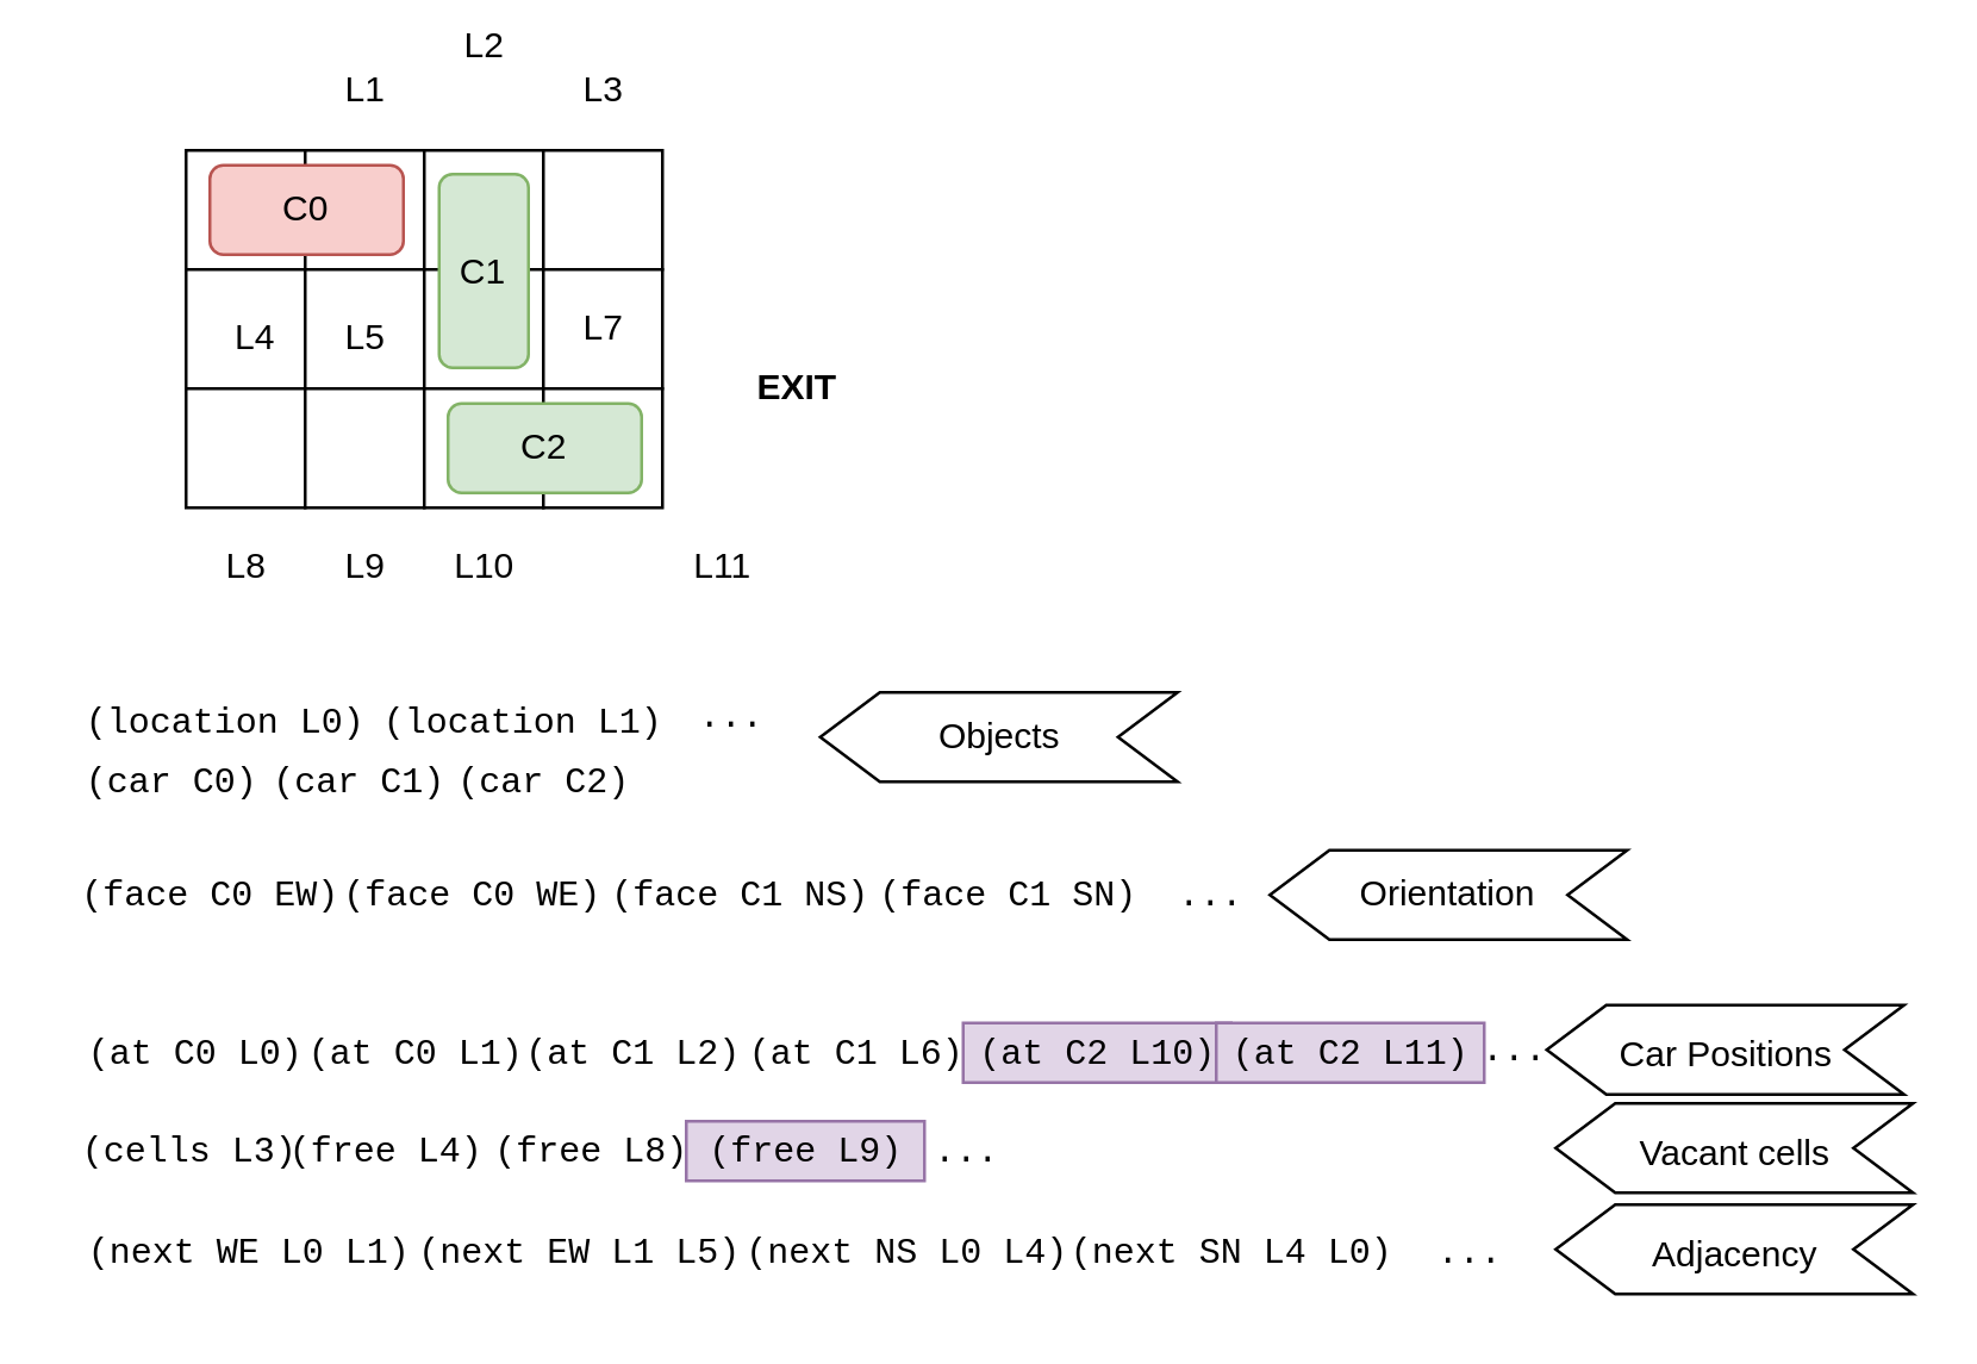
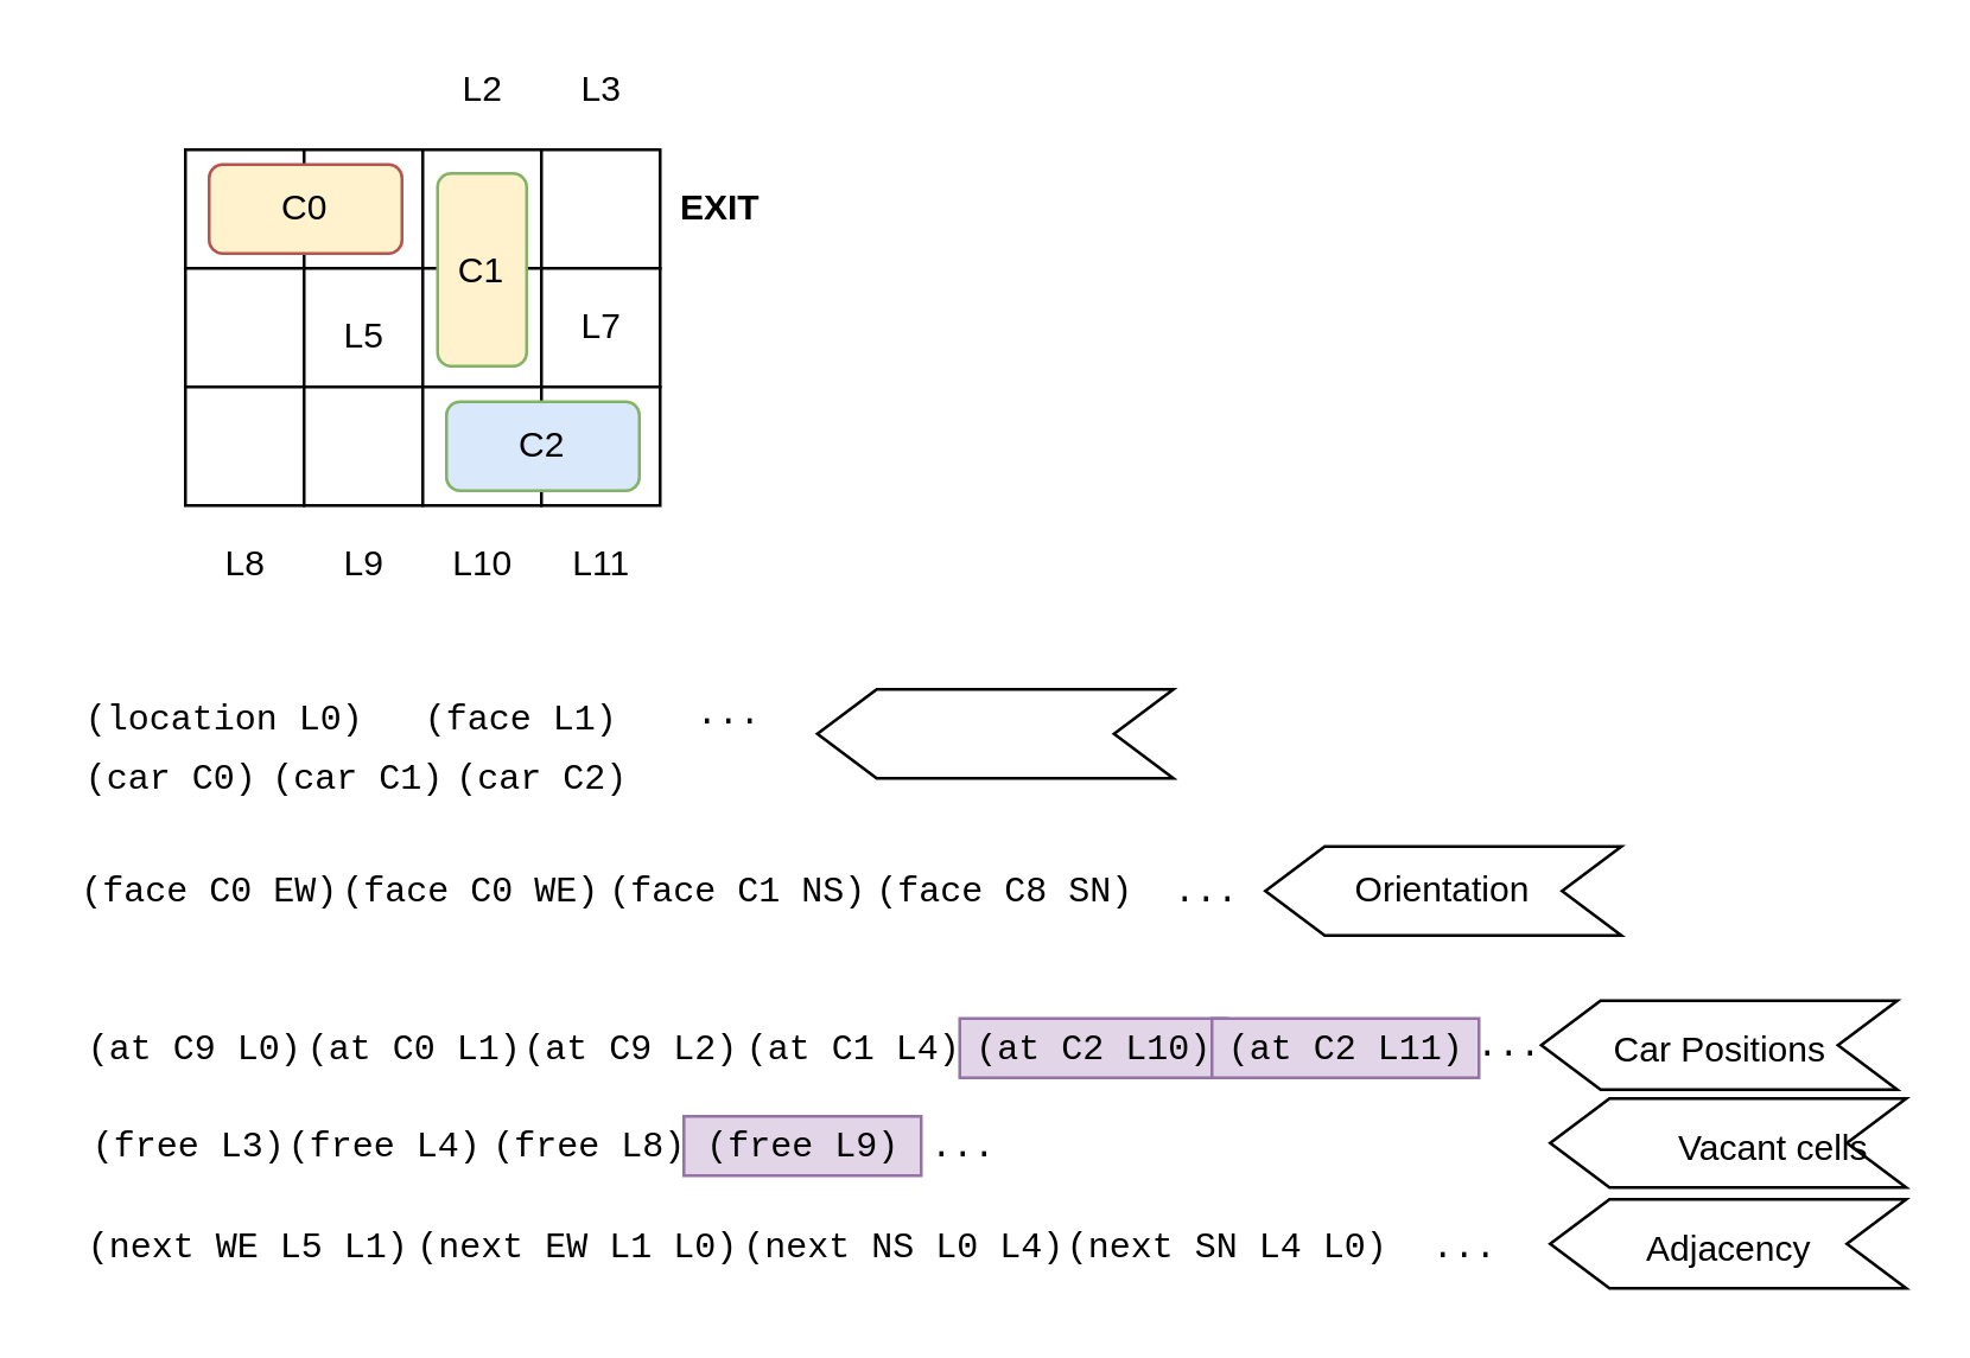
  <mxCell id="0" />
  <mxCell id="1" parent="0" />
  <mxCell id="2" value="" style="whiteSpace=wrap;html=1;aspect=fixed;" vertex="1" parent="1"><mxGeometry x="62" y="50" width="40" height="40" as="geometry" /></mxCell>
  <mxCell id="3" value="" style="whiteSpace=wrap;html=1;aspect=fixed;" vertex="1" parent="1"><mxGeometry x="102" y="50" width="40" height="40" as="geometry" /></mxCell>
  <mxCell id="4" value="" style="whiteSpace=wrap;html=1;aspect=fixed;" vertex="1" parent="1"><mxGeometry x="142" y="50" width="40" height="40" as="geometry" /></mxCell>
  <mxCell id="5" value="" style="whiteSpace=wrap;html=1;aspect=fixed;" vertex="1" parent="1"><mxGeometry x="182" y="50" width="40" height="40" as="geometry" /></mxCell>
  <mxCell id="6" value="" style="whiteSpace=wrap;html=1;aspect=fixed;" vertex="1" parent="1"><mxGeometry x="62" y="90" width="40" height="40" as="geometry" /></mxCell>
  <mxCell id="7" value="" style="whiteSpace=wrap;html=1;aspect=fixed;" vertex="1" parent="1"><mxGeometry x="102" y="90" width="40" height="40" as="geometry" /></mxCell>
  <mxCell id="8" value="" style="whiteSpace=wrap;html=1;aspect=fixed;" vertex="1" parent="1"><mxGeometry x="142" y="90" width="40" height="40" as="geometry" /></mxCell>
  <mxCell id="9" value="" style="whiteSpace=wrap;html=1;aspect=fixed;" vertex="1" parent="1"><mxGeometry x="182" y="90" width="40" height="40" as="geometry" /></mxCell>
  <mxCell id="10" value="" style="whiteSpace=wrap;html=1;aspect=fixed;" vertex="1" parent="1"><mxGeometry x="62" y="130" width="40" height="40" as="geometry" /></mxCell>
  <mxCell id="11" value="" style="whiteSpace=wrap;html=1;aspect=fixed;" vertex="1" parent="1"><mxGeometry x="102" y="130" width="40" height="40" as="geometry" /></mxCell>
  <mxCell id="12" value="" style="whiteSpace=wrap;html=1;aspect=fixed;" vertex="1" parent="1"><mxGeometry x="142" y="130" width="40" height="40" as="geometry" /></mxCell>
  <mxCell id="13" value="" style="whiteSpace=wrap;html=1;aspect=fixed;" vertex="1" parent="1"><mxGeometry x="182" y="130" width="40" height="40" as="geometry" /></mxCell>
- <mxCell id="14" value="C0" style="rounded=1;whiteSpace=wrap;html=1;fillColor=#f8cecc;strokeColor=#b85450;" vertex="1" parent="1"><mxGeometry x="70" y="55" width="65" height="30" as="geometry" /></mxCell>
- <mxCell id="15" value="C1" style="rounded=1;whiteSpace=wrap;html=1;fillColor=#d5e8d4;strokeColor=#82b366;" vertex="1" parent="1"><mxGeometry x="147" y="58" width="30" height="65" as="geometry" /></mxCell>
- <mxCell id="16" value="EXIT" style="text;html=1;align=center;verticalAlign=middle;resizable=0;points=[];autosize=1;fontStyle=1" vertex="1" parent="1"><mxGeometry x="247" y="120" width="40" height="20" as="geometry" /></mxCell>
- <mxCell id="17" value="C2" style="rounded=1;whiteSpace=wrap;html=1;fillColor=#d5e8d4;strokeColor=#82b366;" vertex="1" parent="1"><mxGeometry x="150" y="135" width="65" height="30" as="geometry" /></mxCell>
- <mxCell id="18" value="L1" style="text;html=1;align=center;verticalAlign=middle;resizable=0;points=[];autosize=1;" vertex="1" parent="1"><mxGeometry x="107" y="20" width="30" height="20" as="geometry" /></mxCell>
- <mxCell id="19" value="L2" style="text;html=1;align=center;verticalAlign=middle;resizable=0;points=[];autosize=1;" vertex="1" parent="1"><mxGeometry x="147" y="5" width="30" height="20" as="geometry" /></mxCell>
+ <mxCell id="14" value="C0" style="rounded=1;whiteSpace=wrap;html=1;fillColor=#fff2cc;strokeColor=#b85450;" vertex="1" parent="1"><mxGeometry x="70" y="55" width="65" height="30" as="geometry" /></mxCell>
+ <mxCell id="15" value="C1" style="rounded=1;whiteSpace=wrap;html=1;fillColor=#fff2cc;strokeColor=#82b366;" vertex="1" parent="1"><mxGeometry x="147" y="58" width="30" height="65" as="geometry" /></mxCell>
+ <mxCell id="16" value="EXIT" style="text;html=1;align=center;verticalAlign=middle;resizable=0;points=[];autosize=1;fontStyle=1" vertex="1" parent="1"><mxGeometry x="222" y="60" width="40" height="20" as="geometry" /></mxCell>
+ <mxCell id="17" value="C2" style="rounded=1;whiteSpace=wrap;html=1;fillColor=#dae8fc;strokeColor=#82b366;" vertex="1" parent="1"><mxGeometry x="150" y="135" width="65" height="30" as="geometry" /></mxCell>
+ <mxCell id="19" value="L2" style="text;html=1;align=center;verticalAlign=middle;resizable=0;points=[];autosize=1;" vertex="1" parent="1"><mxGeometry x="147" y="20" width="30" height="20" as="geometry" /></mxCell>
  <mxCell id="20" value="L3" style="text;html=1;align=center;verticalAlign=middle;resizable=0;points=[];autosize=1;" vertex="1" parent="1"><mxGeometry x="187" y="20" width="30" height="20" as="geometry" /></mxCell>
- <mxCell id="21" value="L4" style="text;html=1;align=center;verticalAlign=middle;resizable=0;points=[];autosize=1;" vertex="1" parent="1"><mxGeometry x="70" y="103" width="30" height="20" as="geometry" /></mxCell>
  <mxCell id="22" value="L7" style="text;html=1;align=center;verticalAlign=middle;resizable=0;points=[];autosize=1;" vertex="1" parent="1"><mxGeometry x="187" y="100" width="30" height="20" as="geometry" /></mxCell>
  <mxCell id="23" value="L8" style="text;html=1;align=center;verticalAlign=middle;resizable=0;points=[];autosize=1;" vertex="1" parent="1"><mxGeometry x="67" y="180" width="30" height="20" as="geometry" /></mxCell>
  <mxCell id="24" value="L9" style="text;html=1;align=center;verticalAlign=middle;resizable=0;points=[];autosize=1;" vertex="1" parent="1"><mxGeometry x="107" y="180" width="30" height="20" as="geometry" /></mxCell>
  <mxCell id="25" value="L10" style="text;html=1;align=center;verticalAlign=middle;resizable=0;points=[];autosize=1;" vertex="1" parent="1"><mxGeometry x="142" y="180" width="40" height="20" as="geometry" /></mxCell>
- <mxCell id="26" value="L11" style="text;html=1;align=center;verticalAlign=middle;resizable=0;points=[];autosize=1;" vertex="1" parent="1"><mxGeometry x="222" y="180" width="40" height="20" as="geometry" /></mxCell>
+ <mxCell id="26" value="L11" style="text;html=1;align=center;verticalAlign=middle;resizable=0;points=[];autosize=1;" vertex="1" parent="1"><mxGeometry x="182" y="180" width="40" height="20" as="geometry" /></mxCell>
  <mxCell id="27" value="L5" style="text;html=1;align=center;verticalAlign=middle;resizable=0;points=[];autosize=1;" vertex="1" parent="1"><mxGeometry x="107" y="103" width="30" height="20" as="geometry" /></mxCell>
  <mxCell id="28" value="&lt;font face=&quot;Courier New&quot;&gt;(location L0)&lt;br&gt;&lt;/font&gt;" style="text;html=1;align=center;verticalAlign=middle;resizable=0;points=[];autosize=1;" vertex="1" parent="1"><mxGeometry x="20" y="232" width="110" height="20" as="geometry" /></mxCell>
- <mxCell id="29" value="&lt;font face=&quot;Courier New&quot;&gt;(location L1)&lt;br&gt;&lt;/font&gt;" style="text;html=1;align=center;verticalAlign=middle;resizable=0;points=[];autosize=1;" vertex="1" parent="1"><mxGeometry x="120" y="232" width="110" height="20" as="geometry" /></mxCell>
+ <mxCell id="29" value="&lt;font face=&quot;Courier New&quot;&gt;(face L1)&lt;br&gt;&lt;/font&gt;" style="text;html=1;align=center;verticalAlign=middle;resizable=0;points=[];autosize=1;" vertex="1" parent="1"><mxGeometry x="120" y="232" width="110" height="20" as="geometry" /></mxCell>
  <mxCell id="30" value="&lt;font face=&quot;Courier New&quot;&gt;...&lt;br&gt;&lt;/font&gt;" style="text;html=1;align=center;verticalAlign=middle;resizable=0;points=[];autosize=1;" vertex="1" parent="1"><mxGeometry x="225" y="230" width="40" height="20" as="geometry" /></mxCell>
  <mxCell id="31" value="&lt;font face=&quot;Courier New&quot;&gt;(car C0)&lt;br&gt;&lt;/font&gt;" style="text;html=1;align=center;verticalAlign=middle;resizable=0;points=[];autosize=1;" vertex="1" parent="1"><mxGeometry x="22" y="252" width="70" height="20" as="geometry" /></mxCell>
  <mxCell id="32" value="&lt;font face=&quot;Courier New&quot;&gt;(car C1)&lt;br&gt;&lt;/font&gt;" style="text;html=1;align=center;verticalAlign=middle;resizable=0;points=[];autosize=1;" vertex="1" parent="1"><mxGeometry x="85" y="252" width="70" height="20" as="geometry" /></mxCell>
  <mxCell id="33" value="&lt;font face=&quot;Courier New&quot;&gt;(car C2)&lt;br&gt;&lt;/font&gt;" style="text;html=1;align=center;verticalAlign=middle;resizable=0;points=[];autosize=1;" vertex="1" parent="1"><mxGeometry x="147" y="252" width="70" height="20" as="geometry" /></mxCell>
- <mxCell id="34" value="&lt;font face=&quot;Courier New&quot;&gt;(at C0 L0)&lt;br&gt;&lt;/font&gt;" style="text;html=1;align=center;verticalAlign=middle;resizable=0;points=[];autosize=1;" vertex="1" parent="1"><mxGeometry x="20" y="343" width="90" height="20" as="geometry" /></mxCell>
+ <mxCell id="34" value="&lt;font face=&quot;Courier New&quot;&gt;(at C9 L0)&lt;br&gt;&lt;/font&gt;" style="text;html=1;align=center;verticalAlign=middle;resizable=0;points=[];autosize=1;" vertex="1" parent="1"><mxGeometry x="20" y="343" width="90" height="20" as="geometry" /></mxCell>
  <mxCell id="35" value="&lt;font face=&quot;Courier New&quot;&gt;(at C0 L1)&lt;br&gt;&lt;/font&gt;" style="text;html=1;align=center;verticalAlign=middle;resizable=0;points=[];autosize=1;" vertex="1" parent="1"><mxGeometry x="94" y="343" width="90" height="20" as="geometry" /></mxCell>
- <mxCell id="36" value="&lt;font face=&quot;Courier New&quot;&gt;(at C1 L2)&lt;br&gt;&lt;/font&gt;" style="text;html=1;align=center;verticalAlign=middle;resizable=0;points=[];autosize=1;" vertex="1" parent="1"><mxGeometry x="167" y="343" width="90" height="20" as="geometry" /></mxCell>
- <mxCell id="37" value="&lt;font face=&quot;Courier New&quot;&gt;(at C1 L6)&lt;br&gt;&lt;/font&gt;" style="text;html=1;align=center;verticalAlign=middle;resizable=0;points=[];autosize=1;" vertex="1" parent="1"><mxGeometry x="242" y="343" width="90" height="20" as="geometry" /></mxCell>
+ <mxCell id="36" value="&lt;font face=&quot;Courier New&quot;&gt;(at C9 L2)&lt;br&gt;&lt;/font&gt;" style="text;html=1;align=center;verticalAlign=middle;resizable=0;points=[];autosize=1;" vertex="1" parent="1"><mxGeometry x="167" y="343" width="90" height="20" as="geometry" /></mxCell>
+ <mxCell id="37" value="&lt;font face=&quot;Courier New&quot;&gt;(at C1 L4)&lt;br&gt;&lt;/font&gt;" style="text;html=1;align=center;verticalAlign=middle;resizable=0;points=[];autosize=1;" vertex="1" parent="1"><mxGeometry x="242" y="343" width="90" height="20" as="geometry" /></mxCell>
  <mxCell id="38" value="&lt;font face=&quot;Courier New&quot;&gt;...&lt;br&gt;&lt;/font&gt;" style="text;html=1;align=center;verticalAlign=middle;resizable=0;points=[];autosize=1;" vertex="1" parent="1"><mxGeometry x="488" y="342" width="40" height="20" as="geometry" /></mxCell>
  <mxCell id="39" value="" style="shape=step;perimeter=stepPerimeter;whiteSpace=wrap;html=1;fixedSize=1;rotation=-180;horizontal=1;" vertex="1" parent="1"><mxGeometry x="275" y="232" width="120" height="30" as="geometry" /></mxCell>
- <mxCell id="40" value="Objects" style="text;html=1;align=center;verticalAlign=middle;resizable=0;points=[];autosize=1;" vertex="1" parent="1"><mxGeometry x="305" y="237" width="60" height="20" as="geometry" /></mxCell>
- <mxCell id="41" value="&lt;font face=&quot;Courier New&quot;&gt;(next WE L0 L1)&lt;br&gt;&lt;/font&gt;" style="text;html=1;align=center;verticalAlign=middle;resizable=0;points=[];autosize=1;" vertex="1" parent="1"><mxGeometry x="23" y="410" width="120" height="20" as="geometry" /></mxCell>
+ <mxCell id="41" value="&lt;font face=&quot;Courier New&quot;&gt;(next WE L5 L1)&lt;br&gt;&lt;/font&gt;" style="text;html=1;align=center;verticalAlign=middle;resizable=0;points=[];autosize=1;" vertex="1" parent="1"><mxGeometry x="23" y="410" width="120" height="20" as="geometry" /></mxCell>
  <mxCell id="42" value="&lt;font face=&quot;Courier New&quot;&gt;(face C0 EW)&lt;br&gt;&lt;/font&gt;" style="text;html=1;align=center;verticalAlign=middle;resizable=0;points=[];autosize=1;" vertex="1" parent="1"><mxGeometry x="20" y="290" width="100" height="20" as="geometry" /></mxCell>
  <mxCell id="43" value="&lt;font face=&quot;Courier New&quot;&gt;(face C0 WE)&lt;br&gt;&lt;/font&gt;" style="text;html=1;align=center;verticalAlign=middle;resizable=0;points=[];autosize=1;" vertex="1" parent="1"><mxGeometry x="108" y="290" width="100" height="20" as="geometry" /></mxCell>
  <mxCell id="44" value="&lt;font face=&quot;Courier New&quot;&gt;(face C1 NS)&lt;br&gt;&lt;/font&gt;" style="text;html=1;align=center;verticalAlign=middle;resizable=0;points=[];autosize=1;" vertex="1" parent="1"><mxGeometry x="198" y="290" width="100" height="20" as="geometry" /></mxCell>
- <mxCell id="45" value="&lt;font face=&quot;Courier New&quot;&gt;(face C1 SN)&lt;br&gt;&lt;/font&gt;" style="text;html=1;align=center;verticalAlign=middle;resizable=0;points=[];autosize=1;" vertex="1" parent="1"><mxGeometry x="288" y="290" width="100" height="20" as="geometry" /></mxCell>
+ <mxCell id="45" value="&lt;font face=&quot;Courier New&quot;&gt;(face C8 SN)&lt;br&gt;&lt;/font&gt;" style="text;html=1;align=center;verticalAlign=middle;resizable=0;points=[];autosize=1;" vertex="1" parent="1"><mxGeometry x="288" y="290" width="100" height="20" as="geometry" /></mxCell>
  <mxCell id="46" value="&lt;font face=&quot;Courier New&quot;&gt;...&lt;br&gt;&lt;/font&gt;" style="text;html=1;align=center;verticalAlign=middle;resizable=0;points=[];autosize=1;" vertex="1" parent="1"><mxGeometry x="386" y="290" width="40" height="20" as="geometry" /></mxCell>
  <mxCell id="47" value="Orientation" style="shape=step;perimeter=stepPerimeter;whiteSpace=wrap;html=1;fixedSize=1;rotation=0;horizontal=1;flipH=1;" vertex="1" parent="1"><mxGeometry x="426" y="285" width="120" height="30" as="geometry" /></mxCell>
- <mxCell id="48" value="&lt;font face=&quot;Courier New&quot;&gt;(next EW L1 L5)&lt;br&gt;&lt;/font&gt;" style="text;html=1;align=center;verticalAlign=middle;resizable=0;points=[];autosize=1;" vertex="1" parent="1"><mxGeometry x="134" y="410" width="120" height="20" as="geometry" /></mxCell>
+ <mxCell id="48" value="&lt;font face=&quot;Courier New&quot;&gt;(next EW L1 L0)&lt;br&gt;&lt;/font&gt;" style="text;html=1;align=center;verticalAlign=middle;resizable=0;points=[];autosize=1;" vertex="1" parent="1"><mxGeometry x="134" y="410" width="120" height="20" as="geometry" /></mxCell>
  <mxCell id="49" value="&lt;font face=&quot;Courier New&quot;&gt;(next NS L0 L4)&lt;br&gt;&lt;/font&gt;" style="text;html=1;align=center;verticalAlign=middle;resizable=0;points=[];autosize=1;" vertex="1" parent="1"><mxGeometry x="244" y="410" width="120" height="20" as="geometry" /></mxCell>
  <mxCell id="50" value="&lt;font face=&quot;Courier New&quot;&gt;(next SN L4 L0)&lt;br&gt;&lt;/font&gt;" style="text;html=1;align=center;verticalAlign=middle;resizable=0;points=[];autosize=1;" vertex="1" parent="1"><mxGeometry x="353" y="410" width="120" height="20" as="geometry" /></mxCell>
  <mxCell id="51" value="&lt;font face=&quot;Courier New&quot;&gt;...&lt;br&gt;&lt;/font&gt;" style="text;html=1;align=center;verticalAlign=middle;resizable=0;points=[];autosize=1;" vertex="1" parent="1"><mxGeometry x="473" y="410" width="40" height="20" as="geometry" /></mxCell>
  <mxCell id="52" value="&lt;font face=&quot;Courier New&quot;&gt;(at C2 L10)&lt;br&gt;&lt;/font&gt;" style="text;html=1;align=center;verticalAlign=middle;resizable=0;points=[];autosize=1;fillColor=#e1d5e7;strokeColor=#9673a6;" vertex="1" parent="1"><mxGeometry x="323" y="343" width="90" height="20" as="geometry" /></mxCell>
  <mxCell id="53" value="" style="group" vertex="1" connectable="0" parent="1"><mxGeometry x="519" y="337" width="120" height="32" as="geometry" /></mxCell>
  <mxCell id="54" value="" style="shape=step;perimeter=stepPerimeter;whiteSpace=wrap;html=1;fixedSize=1;rotation=-180;horizontal=1;" vertex="1" parent="53"><mxGeometry width="120" height="30" as="geometry" /></mxCell>
  <mxCell id="55" value="Car Positions" style="text;html=1;align=center;verticalAlign=middle;resizable=0;points=[];autosize=1;" vertex="1" parent="53"><mxGeometry x="15" y="7" width="90" height="20" as="geometry" /></mxCell>
  <mxCell id="56" value="&lt;font face=&quot;Courier New&quot;&gt;(at C2 L11)&lt;br&gt;&lt;/font&gt;" style="text;html=1;align=center;verticalAlign=middle;resizable=0;points=[];autosize=1;fillColor=#e1d5e7;strokeColor=#9673a6;" vertex="1" parent="1"><mxGeometry x="408" y="343" width="90" height="20" as="geometry" /></mxCell>
  <mxCell id="57" value="" style="group" vertex="1" connectable="0" parent="1"><mxGeometry x="522" y="370" width="120" height="32" as="geometry" /></mxCell>
  <mxCell id="58" value="" style="shape=step;perimeter=stepPerimeter;whiteSpace=wrap;html=1;fixedSize=1;rotation=-180;horizontal=1;" vertex="1" parent="57"><mxGeometry width="120" height="30" as="geometry" /></mxCell>
- <mxCell id="59" value="Vacant cells" style="text;html=1;align=center;verticalAlign=middle;resizable=0;points=[];autosize=1;" vertex="1" parent="57"><mxGeometry x="20" y="7" width="80" height="20" as="geometry" /></mxCell>
+ <mxCell id="59" value="Vacant cells" style="text;html=1;align=center;verticalAlign=middle;resizable=0;points=[];autosize=1;" vertex="1" parent="57"><mxGeometry x="35" y="7" width="80" height="20" as="geometry" /></mxCell>
  <mxCell id="60" value="" style="group" vertex="1" connectable="0" parent="1"><mxGeometry x="522" y="404" width="120" height="32" as="geometry" /></mxCell>
  <mxCell id="61" value="" style="shape=step;perimeter=stepPerimeter;whiteSpace=wrap;html=1;fixedSize=1;rotation=-180;horizontal=1;" vertex="1" parent="60"><mxGeometry width="120" height="30" as="geometry" /></mxCell>
  <mxCell id="62" value="Adjacency" style="text;html=1;align=center;verticalAlign=middle;resizable=0;points=[];autosize=1;" vertex="1" parent="60"><mxGeometry x="25" y="7" width="70" height="20" as="geometry" /></mxCell>
- <mxCell id="63" value="&lt;font face=&quot;Courier New&quot;&gt;(cells L3)&lt;br&gt;&lt;/font&gt;" style="text;html=1;align=center;verticalAlign=middle;resizable=0;points=[];autosize=1;" vertex="1" parent="1"><mxGeometry x="23" y="376" width="80" height="20" as="geometry" /></mxCell>
+ <mxCell id="63" value="&lt;font face=&quot;Courier New&quot;&gt;(free L3)&lt;br&gt;&lt;/font&gt;" style="text;html=1;align=center;verticalAlign=middle;resizable=0;points=[];autosize=1;" vertex="1" parent="1"><mxGeometry x="23" y="376" width="80" height="20" as="geometry" /></mxCell>
  <mxCell id="64" value="&lt;font face=&quot;Courier New&quot;&gt;(free L4)&lt;br&gt;&lt;/font&gt;" style="text;html=1;align=center;verticalAlign=middle;resizable=0;points=[];autosize=1;" vertex="1" parent="1"><mxGeometry x="89" y="376" width="80" height="20" as="geometry" /></mxCell>
  <mxCell id="65" value="&lt;font face=&quot;Courier New&quot;&gt;...&lt;br&gt;&lt;/font&gt;" style="text;html=1;align=center;verticalAlign=middle;resizable=0;points=[];autosize=1;" vertex="1" parent="1"><mxGeometry x="304" y="376" width="40" height="20" as="geometry" /></mxCell>
  <mxCell id="66" value="&lt;font face=&quot;Courier New&quot;&gt;(free L8)&lt;br&gt;&lt;/font&gt;" style="text;html=1;align=center;verticalAlign=middle;resizable=0;points=[];autosize=1;" vertex="1" parent="1"><mxGeometry x="158" y="376" width="80" height="20" as="geometry" /></mxCell>
  <mxCell id="67" value="&lt;font face=&quot;Courier New&quot;&gt;(free L9)&lt;br&gt;&lt;/font&gt;" style="text;html=1;align=center;verticalAlign=middle;resizable=0;points=[];autosize=1;fillColor=#e1d5e7;strokeColor=#9673a6;" vertex="1" parent="1"><mxGeometry x="230" y="376" width="80" height="20" as="geometry" /></mxCell>
